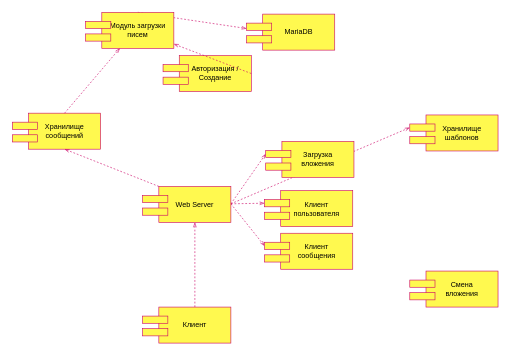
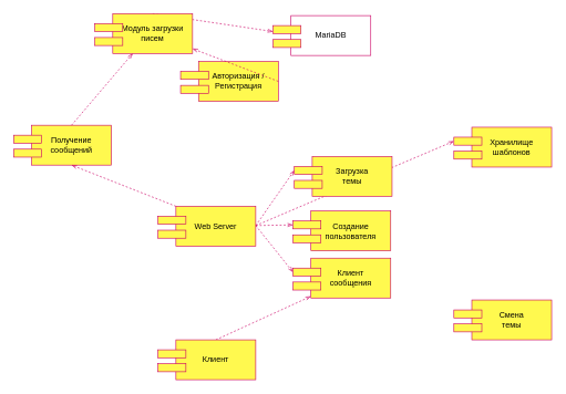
  <mxCell id="0" />
  <mxCell id="1" parent="0" />
- <mxCell id="2" style="rounded=0;orthogonalLoop=1;jettySize=auto;html=1;entryX=0.5;entryY=1;entryDx=0;entryDy=0;dashed=1;endArrow=openThin;endFill=0;strokeColor=#CC0066;exitX=0.5;exitY=0;exitDx=0;exitDy=0;" parent="1" source="37" target="33" edge="1"><mxGeometry relative="1" as="geometry"><mxPoint x="324" y="369" as="sourcePoint" /><mxPoint x="324" y="497" as="targetPoint" /></mxGeometry></mxCell>
+ <mxCell id="2" style="rounded=0;orthogonalLoop=1;jettySize=auto;html=1;dashed=1;endArrow=openThin;endFill=0;strokeColor=#CC0066;exitX=0.5;exitY=0;exitDx=0;exitDy=0;" parent="1" source="37" target="25" edge="1"><mxGeometry relative="1" as="geometry"><mxPoint x="324" y="369" as="sourcePoint" /><mxPoint x="324" y="497" as="targetPoint" /></mxGeometry></mxCell>
  <mxCell id="3" style="rounded=0;orthogonalLoop=1;jettySize=auto;html=1;exitX=0.5;exitY=0;exitDx=0;exitDy=0;entryX=0;entryY=0.75;entryDx=0;entryDy=0;endArrow=openThin;endFill=0;strokeColor=#CC0066;dashed=1;" parent="1" source="49" target="30" edge="1"><mxGeometry relative="1" as="geometry"><mxPoint x="354" y="309" as="sourcePoint" /><mxPoint x="354" y="203" as="targetPoint" /></mxGeometry></mxCell>
  <mxCell id="4" value="" style="group" parent="1" vertex="1" connectable="0"><mxGeometry x="440" y="317" width="147" height="60" as="geometry" /></mxCell>
- <mxCell id="5" value="Клиент пользователя" style="whiteSpace=wrap;html=1;strokeColor=#CC0066;fillColor=#FFF94F;" parent="4" vertex="1"><mxGeometry x="27" width="120" height="60" as="geometry" /></mxCell>
+ <mxCell id="5" value="Создание пользователя" style="whiteSpace=wrap;html=1;strokeColor=#CC0066;fillColor=#FFF94F;" parent="4" vertex="1"><mxGeometry x="27" width="120" height="60" as="geometry" /></mxCell>
  <mxCell id="6" value="" style="rounded=0;whiteSpace=wrap;html=1;fillColor=#FFF94F;strokeColor=#CC0066;" parent="4" vertex="1"><mxGeometry y="15" width="42" height="12" as="geometry" /></mxCell>
  <mxCell id="7" value="" style="rounded=0;whiteSpace=wrap;html=1;fillColor=#FFF94F;strokeColor=#CC0066;" parent="4" vertex="1"><mxGeometry y="36" width="42" height="12" as="geometry" /></mxCell>
  <mxCell id="8" style="rounded=0;orthogonalLoop=1;jettySize=auto;html=1;entryX=0;entryY=0.5;entryDx=0;entryDy=0;endArrow=openThin;endFill=0;strokeColor=#CC0066;dashed=1;" parent="1" target="6" edge="1"><mxGeometry relative="1" as="geometry"><mxPoint x="384" y="339" as="sourcePoint" /></mxGeometry></mxCell>
  <mxCell id="9" style="rounded=0;orthogonalLoop=1;jettySize=auto;html=1;entryX=0;entryY=0.5;entryDx=0;entryDy=0;endArrow=openThin;endFill=0;strokeColor=#CC0066;dashed=1;" parent="1" target="18" edge="1"><mxGeometry relative="1" as="geometry"><mxPoint x="384" y="339" as="sourcePoint" /><mxPoint x="440" y="266" as="targetPoint" /></mxGeometry></mxCell>
  <mxCell id="10" style="rounded=0;orthogonalLoop=1;jettySize=auto;html=1;entryX=0;entryY=0.5;entryDx=0;entryDy=0;endArrow=openThin;endFill=0;strokeColor=#CC0066;dashed=1;" parent="1" target="26" edge="1"><mxGeometry relative="1" as="geometry"><mxPoint x="384" y="339" as="sourcePoint" /><mxPoint x="440" y="405" as="targetPoint" /></mxGeometry></mxCell>
  <mxCell id="11" style="rounded=0;orthogonalLoop=1;jettySize=auto;html=1;entryX=0;entryY=0.5;entryDx=0;entryDy=0;endArrow=openThin;endFill=0;strokeColor=#CC0066;dashed=1;" parent="1" target="22" edge="1"><mxGeometry relative="1" as="geometry"><mxPoint x="384" y="339" as="sourcePoint" /></mxGeometry></mxCell>
  <mxCell id="12" value="" style="group;" parent="1" vertex="1" connectable="0"><mxGeometry x="682" y="451" width="147" height="60" as="geometry" /></mxCell>
- <mxCell id="13" value="Смена&lt;br&gt;вложения" style="whiteSpace=wrap;html=1;fillColor=#FFF94F;strokeColor=#CC0066;" parent="12" vertex="1"><mxGeometry x="27" width="120" height="60" as="geometry" /></mxCell>
+ <mxCell id="13" value="Смена&lt;br&gt;темы" style="whiteSpace=wrap;html=1;fillColor=#FFF94F;strokeColor=#CC0066;" parent="12" vertex="1"><mxGeometry x="27" width="120" height="60" as="geometry" /></mxCell>
  <mxCell id="14" value="" style="rounded=0;whiteSpace=wrap;html=1;fillColor=#FFF94F;strokeColor=#CC0066;" parent="12" vertex="1"><mxGeometry y="15" width="42" height="12" as="geometry" /></mxCell>
  <mxCell id="15" value="" style="rounded=0;whiteSpace=wrap;html=1;fillColor=#FFF94F;strokeColor=#CC0066;" parent="12" vertex="1"><mxGeometry y="36" width="42" height="12" as="geometry" /></mxCell>
  <mxCell id="16" value="" style="group" vertex="1" connectable="0" parent="1"><mxGeometry x="442" y="235" width="147" height="60" as="geometry" /></mxCell>
- <mxCell id="17" value="Загрузка &lt;br&gt;вложения" style="whiteSpace=wrap;html=1;strokeColor=#CC0066;fillColor=#FFF94F;" vertex="1" parent="16"><mxGeometry x="27" width="120" height="60" as="geometry" /></mxCell>
+ <mxCell id="17" value="Загрузка &lt;br&gt;темы" style="whiteSpace=wrap;html=1;strokeColor=#CC0066;fillColor=#FFF94F;" vertex="1" parent="16"><mxGeometry x="27" width="120" height="60" as="geometry" /></mxCell>
  <mxCell id="18" value="" style="rounded=0;whiteSpace=wrap;html=1;fillColor=#FFF94F;strokeColor=#CC0066;" vertex="1" parent="16"><mxGeometry y="15" width="42" height="12" as="geometry" /></mxCell>
  <mxCell id="19" value="" style="rounded=0;whiteSpace=wrap;html=1;fillColor=#FFF94F;strokeColor=#CC0066;" vertex="1" parent="16"><mxGeometry y="36" width="42" height="12" as="geometry" /></mxCell>
  <mxCell id="20" value="" style="group" vertex="1" connectable="0" parent="1"><mxGeometry x="682" y="191" width="147" height="60" as="geometry" /></mxCell>
  <mxCell id="21" value="Хранилище шаблонов" style="whiteSpace=wrap;html=1;strokeColor=#CC0066;fillColor=#FFF94F;" vertex="1" parent="20"><mxGeometry x="27" width="120" height="60" as="geometry" /></mxCell>
  <mxCell id="22" value="" style="rounded=0;whiteSpace=wrap;html=1;fillColor=#FFF94F;strokeColor=#CC0066;" vertex="1" parent="20"><mxGeometry y="15" width="42" height="12" as="geometry" /></mxCell>
  <mxCell id="23" value="" style="rounded=0;whiteSpace=wrap;html=1;fillColor=#FFF94F;strokeColor=#CC0066;" vertex="1" parent="20"><mxGeometry y="36" width="42" height="12" as="geometry" /></mxCell>
  <mxCell id="24" value="" style="group" vertex="1" connectable="0" parent="1"><mxGeometry x="440" y="388" width="147" height="60" as="geometry" /></mxCell>
  <mxCell id="25" value="Клиент&lt;br&gt;сообщения" style="whiteSpace=wrap;html=1;strokeColor=#CC0066;fillColor=#FFF94F;" vertex="1" parent="24"><mxGeometry x="27" width="120" height="60" as="geometry" /></mxCell>
  <mxCell id="26" value="" style="rounded=0;whiteSpace=wrap;html=1;fillColor=#FFF94F;strokeColor=#CC0066;" vertex="1" parent="24"><mxGeometry y="15" width="42" height="12" as="geometry" /></mxCell>
  <mxCell id="27" value="" style="rounded=0;whiteSpace=wrap;html=1;fillColor=#FFF94F;strokeColor=#CC0066;" vertex="1" parent="24"><mxGeometry y="36" width="42" height="12" as="geometry" /></mxCell>
  <mxCell id="28" value="" style="group" vertex="1" connectable="0" parent="1"><mxGeometry x="410" y="23" width="147" height="60" as="geometry" /></mxCell>
- <mxCell id="29" value="MariaDB" style="whiteSpace=wrap;html=1;strokeColor=#CC0066;fillColor=#FFF94F;" vertex="1" parent="28"><mxGeometry x="27" width="120" height="60" as="geometry" /></mxCell>
+ <mxCell id="29" value="MariaDB" style="whiteSpace=wrap;html=1;strokeColor=#CC0066;fillColor=#ffffff;" vertex="1" parent="28"><mxGeometry x="27" width="120" height="60" as="geometry" /></mxCell>
  <mxCell id="30" value="" style="rounded=0;whiteSpace=wrap;html=1;fillColor=#FFF94F;strokeColor=#CC0066;" vertex="1" parent="28"><mxGeometry y="15" width="42" height="12" as="geometry" /></mxCell>
  <mxCell id="31" value="" style="rounded=0;whiteSpace=wrap;html=1;fillColor=#FFF94F;strokeColor=#CC0066;" vertex="1" parent="28"><mxGeometry y="36" width="42" height="12" as="geometry" /></mxCell>
  <mxCell id="32" value="" style="group" vertex="1" connectable="0" parent="1"><mxGeometry x="237" y="310" width="147" height="60" as="geometry" /></mxCell>
  <mxCell id="33" value="Web Server" style="whiteSpace=wrap;html=1;strokeColor=#CC0066;fillColor=#FFF94F;" vertex="1" parent="32"><mxGeometry x="27" width="120" height="60" as="geometry" /></mxCell>
  <mxCell id="34" value="" style="rounded=0;whiteSpace=wrap;html=1;fillColor=#FFF94F;strokeColor=#CC0066;" vertex="1" parent="32"><mxGeometry y="15" width="42" height="12" as="geometry" /></mxCell>
  <mxCell id="35" value="" style="rounded=0;whiteSpace=wrap;html=1;fillColor=#FFF94F;strokeColor=#CC0066;" vertex="1" parent="32"><mxGeometry y="36" width="42" height="12" as="geometry" /></mxCell>
  <mxCell id="36" value="" style="group" vertex="1" connectable="0" parent="1"><mxGeometry x="237" y="511" width="147" height="60" as="geometry" /></mxCell>
  <mxCell id="37" value="Клиент" style="whiteSpace=wrap;html=1;strokeColor=#CC0066;fillColor=#FFF94F;" vertex="1" parent="36"><mxGeometry x="27" width="120" height="60" as="geometry" /></mxCell>
  <mxCell id="38" value="" style="rounded=0;whiteSpace=wrap;html=1;fillColor=#FFF94F;strokeColor=#CC0066;" vertex="1" parent="36"><mxGeometry y="15" width="42" height="12" as="geometry" /></mxCell>
  <mxCell id="39" value="" style="rounded=0;whiteSpace=wrap;html=1;fillColor=#FFF94F;strokeColor=#CC0066;" vertex="1" parent="36"><mxGeometry y="36" width="42" height="12" as="geometry" /></mxCell>
  <mxCell id="40" value="" style="group" vertex="1" connectable="0" parent="1"><mxGeometry x="271" y="92" width="147" height="60" as="geometry" /></mxCell>
- <mxCell id="41" value="&lt;font style=&quot;font-size: 12px;&quot;&gt;Авторизация / Создание&lt;/font&gt;" style="whiteSpace=wrap;html=1;strokeColor=#CC0066;fillColor=#FFF94F;" vertex="1" parent="40"><mxGeometry x="27" width="120" height="60" as="geometry" /></mxCell>
+ <mxCell id="41" value="&lt;font style=&quot;font-size: 12px;&quot;&gt;Авторизация / Регистрация&lt;/font&gt;" style="whiteSpace=wrap;html=1;strokeColor=#CC0066;fillColor=#FFF94F;" vertex="1" parent="40"><mxGeometry x="27" width="120" height="60" as="geometry" /></mxCell>
  <mxCell id="42" value="" style="rounded=0;whiteSpace=wrap;html=1;fillColor=#FFF94F;strokeColor=#CC0066;" vertex="1" parent="40"><mxGeometry y="15" width="42" height="12" as="geometry" /></mxCell>
  <mxCell id="43" value="" style="rounded=0;whiteSpace=wrap;html=1;fillColor=#FFF94F;strokeColor=#CC0066;" vertex="1" parent="40"><mxGeometry y="36" width="42" height="12" as="geometry" /></mxCell>
  <mxCell id="44" value="" style="group" vertex="1" connectable="0" parent="1"><mxGeometry x="20" y="188" width="147" height="60" as="geometry" /></mxCell>
- <mxCell id="45" value="&lt;font style=&quot;font-size: 12px;&quot;&gt;Хранилище сообщений&lt;/font&gt;" style="whiteSpace=wrap;html=1;strokeColor=#CC0066;fillColor=#FFF94F;" vertex="1" parent="44"><mxGeometry x="27" width="120" height="60" as="geometry" /></mxCell>
+ <mxCell id="45" value="&lt;font style=&quot;font-size: 12px;&quot;&gt;Получение сообщений&lt;/font&gt;" style="whiteSpace=wrap;html=1;strokeColor=#CC0066;fillColor=#FFF94F;" vertex="1" parent="44"><mxGeometry x="27" width="120" height="60" as="geometry" /></mxCell>
  <mxCell id="46" value="" style="rounded=0;whiteSpace=wrap;html=1;fillColor=#FFF94F;strokeColor=#CC0066;" vertex="1" parent="44"><mxGeometry y="15" width="42" height="12" as="geometry" /></mxCell>
  <mxCell id="47" value="" style="rounded=0;whiteSpace=wrap;html=1;fillColor=#FFF94F;strokeColor=#CC0066;" vertex="1" parent="44"><mxGeometry y="36" width="42" height="12" as="geometry" /></mxCell>
  <mxCell id="48" value="" style="group" vertex="1" connectable="0" parent="1"><mxGeometry x="142" y="20" width="147" height="60" as="geometry" /></mxCell>
  <mxCell id="49" value="Модуль загрузки писем" style="whiteSpace=wrap;html=1;strokeColor=#CC0066;fillColor=#FFF94F;" vertex="1" parent="48"><mxGeometry x="27" width="120" height="60" as="geometry" /></mxCell>
  <mxCell id="50" value="" style="rounded=0;whiteSpace=wrap;html=1;fillColor=#FFF94F;strokeColor=#CC0066;" vertex="1" parent="48"><mxGeometry y="15" width="42" height="12" as="geometry" /></mxCell>
  <mxCell id="51" value="" style="rounded=0;whiteSpace=wrap;html=1;fillColor=#FFF94F;strokeColor=#CC0066;" vertex="1" parent="48"><mxGeometry y="36" width="42" height="12" as="geometry" /></mxCell>
  <mxCell id="52" style="rounded=0;orthogonalLoop=1;jettySize=auto;html=1;entryX=0.5;entryY=1;entryDx=0;entryDy=0;endArrow=openThin;endFill=0;strokeColor=#CC0066;dashed=1;exitX=0;exitY=0;exitDx=0;exitDy=0;" edge="1" parent="1" source="33" target="45"><mxGeometry relative="1" as="geometry"><mxPoint x="304" y="320" as="sourcePoint" /><mxPoint x="166" y="256" as="targetPoint" /></mxGeometry></mxCell>
  <mxCell id="53" style="rounded=0;orthogonalLoop=1;jettySize=auto;html=1;exitX=1;exitY=0.5;exitDx=0;exitDy=0;endArrow=openThin;endFill=0;strokeColor=#CC0066;dashed=1;" edge="1" parent="1" source="41" target="49"><mxGeometry relative="1" as="geometry"><mxPoint x="239" y="30" as="sourcePoint" /><mxPoint x="420" y="57" as="targetPoint" /></mxGeometry></mxCell>
  <mxCell id="54" style="rounded=0;orthogonalLoop=1;jettySize=auto;html=1;exitX=0.5;exitY=0;exitDx=0;exitDy=0;entryX=0.25;entryY=1;entryDx=0;entryDy=0;endArrow=openThin;endFill=0;strokeColor=#CC0066;dashed=1;" edge="1" parent="1" source="45" target="49"><mxGeometry relative="1" as="geometry"><mxPoint x="239" y="30" as="sourcePoint" /><mxPoint x="420" y="57" as="targetPoint" /></mxGeometry></mxCell>
